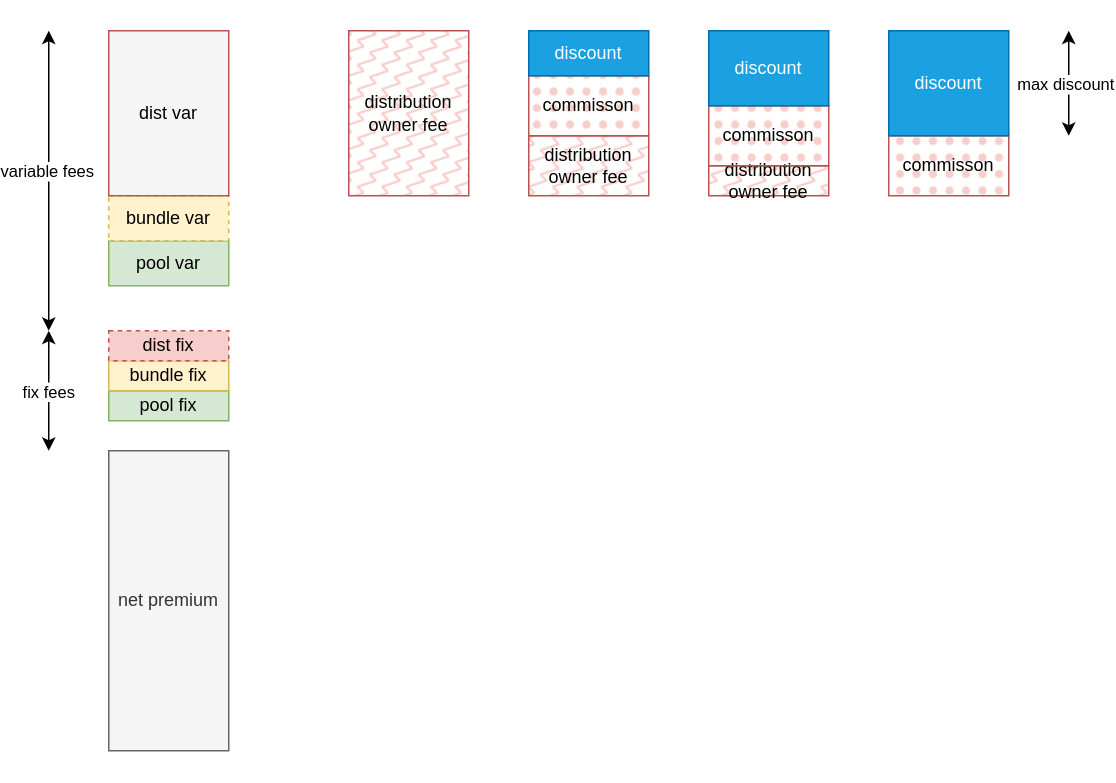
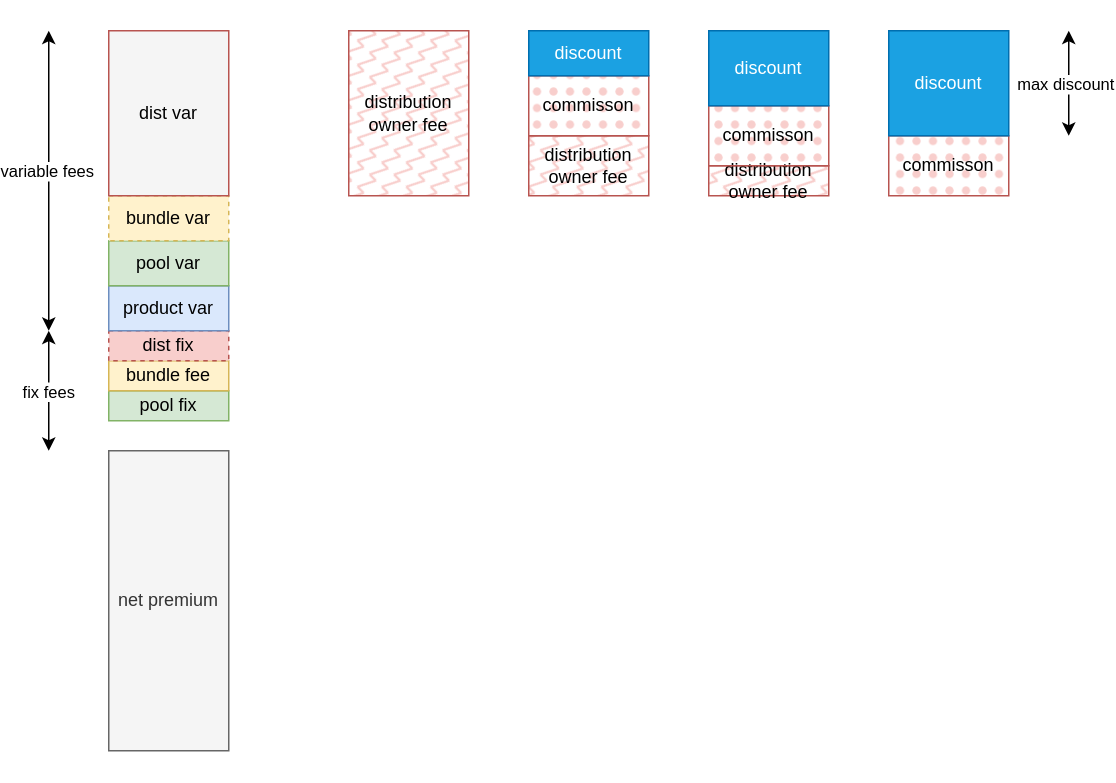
  <mxCell id="0" />
  <mxCell id="1" parent="0" />
  <mxCell id="2" value="net premium" style="rounded=0;whiteSpace=wrap;html=1;fillColor=#f5f5f5;fontColor=#333333;strokeColor=#666666;" vertex="1" parent="1"><mxGeometry x="60" y="300" width="80" height="200" as="geometry" /></mxCell>
  <mxCell id="3" value="pool fix" style="rounded=0;whiteSpace=wrap;html=1;fillColor=#d5e8d4;strokeColor=#82b366;fillStyle=solid;" vertex="1" parent="1"><mxGeometry x="60" y="260" width="80" height="20" as="geometry" /></mxCell>
- <mxCell id="4" value="bundle fix" style="rounded=0;whiteSpace=wrap;html=1;fillColor=#fff2cc;strokeColor=#d6b656;fillStyle=solid;" vertex="1" parent="1"><mxGeometry x="60" y="240" width="80" height="20" as="geometry" /></mxCell>
+ <mxCell id="4" value="bundle fee" style="rounded=0;whiteSpace=wrap;html=1;fillColor=#fff2cc;strokeColor=#d6b656;fillStyle=solid;" vertex="1" parent="1"><mxGeometry x="60" y="240" width="80" height="20" as="geometry" /></mxCell>
  <mxCell id="5" value="dist fix" style="rounded=0;whiteSpace=wrap;html=1;fillColor=#f8cecc;strokeColor=#b85450;gradientColor=none;fillStyle=solid;dashed=1;" vertex="1" parent="1"><mxGeometry x="60" y="220" width="80" height="20" as="geometry" /></mxCell>
+ <mxCell id="6" value="product var" style="rounded=0;whiteSpace=wrap;html=1;fillColor=#dae8fc;strokeColor=#6c8ebf;" vertex="1" parent="1"><mxGeometry x="60" y="190" width="80" height="30" as="geometry" /></mxCell>
  <mxCell id="7" value="pool var" style="rounded=0;whiteSpace=wrap;html=1;fillColor=#d5e8d4;strokeColor=#82b366;" vertex="1" parent="1"><mxGeometry x="60" y="160" width="80" height="30" as="geometry" /></mxCell>
  <mxCell id="8" value="bundle var" style="rounded=0;whiteSpace=wrap;html=1;fillColor=#fff2cc;strokeColor=#d6b656;dashed=1;" vertex="1" parent="1"><mxGeometry x="60" y="130" width="80" height="30" as="geometry" /></mxCell>
  <mxCell id="9" value="dist var" style="rounded=0;whiteSpace=wrap;html=1;fillColor=#f5f5f5;strokeColor=#b85450;" vertex="1" parent="1"><mxGeometry x="60" y="20" width="80" height="110" as="geometry" /></mxCell>
  <mxCell id="10" value="distribution&lt;div&gt;owner fee&lt;/div&gt;" style="rounded=0;whiteSpace=wrap;html=1;fillColor=#f8cecc;strokeColor=#b85450;fillStyle=zigzag-line;" vertex="1" parent="1"><mxGeometry x="220" y="20" width="80" height="110" as="geometry" /></mxCell>
  <mxCell id="11" value="distribution&lt;div&gt;owner fee&lt;/div&gt;" style="rounded=0;whiteSpace=wrap;html=1;fillColor=#f8cecc;strokeColor=#b85450;fillStyle=zigzag-line;" vertex="1" parent="1"><mxGeometry x="340" y="90" width="80" height="40" as="geometry" /></mxCell>
  <mxCell id="12" value="commisson" style="rounded=0;whiteSpace=wrap;html=1;fillColor=#f8cecc;strokeColor=#b85450;fillStyle=dots;" vertex="1" parent="1"><mxGeometry x="340" y="50" width="80" height="40" as="geometry" /></mxCell>
  <mxCell id="13" value="discount" style="rounded=0;whiteSpace=wrap;html=1;fillColor=#1ba1e2;strokeColor=#006EAF;fillStyle=solid;fontColor=#ffffff;" vertex="1" parent="1"><mxGeometry x="340" y="20" width="80" height="30" as="geometry" /></mxCell>
  <mxCell id="14" value="distribution&lt;div&gt;owner fee&lt;/div&gt;" style="rounded=0;whiteSpace=wrap;html=1;fillColor=#f8cecc;strokeColor=#b85450;fillStyle=zigzag-line;" vertex="1" parent="1"><mxGeometry x="460" y="110" width="80" height="20" as="geometry" /></mxCell>
  <mxCell id="15" value="commisson" style="rounded=0;whiteSpace=wrap;html=1;fillColor=#f8cecc;strokeColor=#b85450;fillStyle=dots;" vertex="1" parent="1"><mxGeometry x="460" y="70" width="80" height="40" as="geometry" /></mxCell>
  <mxCell id="16" value="discount" style="rounded=0;whiteSpace=wrap;html=1;fillColor=#1ba1e2;strokeColor=#006EAF;fillStyle=solid;fontColor=#ffffff;" vertex="1" parent="1"><mxGeometry x="460" y="20" width="80" height="50" as="geometry" /></mxCell>
  <mxCell id="17" value="commisson" style="rounded=0;whiteSpace=wrap;html=1;fillColor=#f8cecc;strokeColor=#b85450;fillStyle=dots;" vertex="1" parent="1"><mxGeometry x="580" y="90" width="80" height="40" as="geometry" /></mxCell>
  <mxCell id="18" value="discount" style="rounded=0;whiteSpace=wrap;html=1;fillColor=#1ba1e2;strokeColor=#006EAF;fillStyle=solid;fontColor=#ffffff;" vertex="1" parent="1"><mxGeometry x="580" y="20" width="80" height="70" as="geometry" /></mxCell>
  <mxCell id="19" value="" style="endArrow=classic;startArrow=classic;html=1;rounded=0;" edge="1" parent="1"><mxGeometry width="50" height="50" relative="1" as="geometry"><mxPoint x="20" y="300" as="sourcePoint" /><mxPoint x="20" y="220" as="targetPoint" /></mxGeometry></mxCell>
  <mxCell id="20" value="fix fees" style="edgeLabel;html=1;align=center;verticalAlign=middle;resizable=0;points=[];" vertex="1" connectable="0" parent="19"><mxGeometry y="1" relative="1" as="geometry"><mxPoint as="offset" /></mxGeometry></mxCell>
  <mxCell id="21" value="" style="endArrow=classic;startArrow=classic;html=1;rounded=0;" edge="1" parent="1"><mxGeometry width="50" height="50" relative="1" as="geometry"><mxPoint x="20" y="220" as="sourcePoint" /><mxPoint x="20" y="20" as="targetPoint" /></mxGeometry></mxCell>
  <mxCell id="22" value="variable fees" style="edgeLabel;html=1;align=center;verticalAlign=middle;resizable=0;points=[];" vertex="1" connectable="0" parent="21"><mxGeometry x="0.07" y="2" relative="1" as="geometry"><mxPoint as="offset" /></mxGeometry></mxCell>
  <mxCell id="23" value="" style="endArrow=classic;startArrow=classic;html=1;rounded=0;" edge="1" parent="1"><mxGeometry width="50" height="50" relative="1" as="geometry"><mxPoint x="700" y="90" as="sourcePoint" /><mxPoint x="700" y="20" as="targetPoint" /></mxGeometry></mxCell>
  <mxCell id="24" value="max discount" style="edgeLabel;html=1;align=center;verticalAlign=middle;resizable=0;points=[];" vertex="1" connectable="0" parent="23"><mxGeometry y="3" relative="1" as="geometry"><mxPoint as="offset" /></mxGeometry></mxCell>
